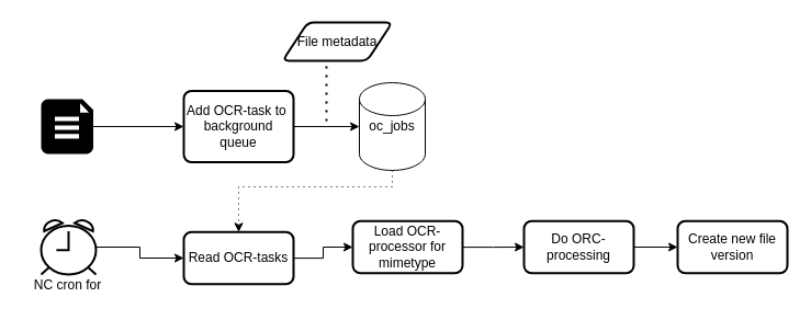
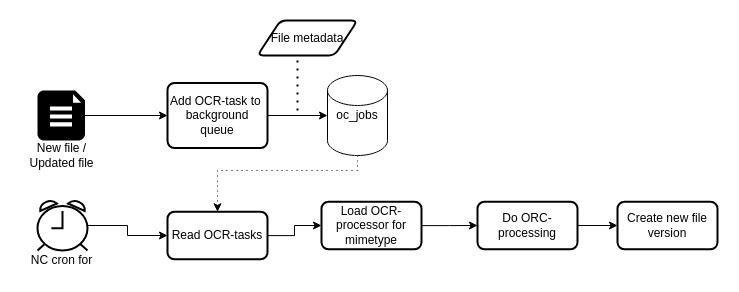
  <mxCell id="0" />
  <mxCell id="1" parent="0" />
  <mxCell id="2" style="edgeStyle=orthogonalEdgeStyle;rounded=0;orthogonalLoop=1;jettySize=auto;html=1;entryX=0.5;entryY=0;entryDx=0;entryDy=0;dashed=1;dashPattern=1 4;" edge="1" parent="1" source="3" target="15"><mxGeometry relative="1" as="geometry"><Array as="points"><mxPoint x="357" y="170" /><mxPoint x="217" y="170" /></Array></mxGeometry></mxCell>
  <mxCell id="3" value="oc_jobs" style="shape=cylinder2;whiteSpace=wrap;html=1;boundedLbl=1;backgroundOutline=1;size=15;" vertex="1" parent="1"><mxGeometry x="327" y="75" width="60" height="80" as="geometry" /></mxCell>
  <mxCell id="4" style="edgeStyle=orthogonalEdgeStyle;rounded=0;orthogonalLoop=1;jettySize=auto;html=1;exitX=1;exitY=0.5;exitDx=0;exitDy=0;exitPerimeter=0;entryX=0;entryY=0.5;entryDx=0;entryDy=0;" edge="1" parent="1" source="5" target="8"><mxGeometry relative="1" as="geometry" /></mxCell>
  <mxCell id="5" value="" style="verticalLabelPosition=bottom;html=1;verticalAlign=top;align=center;strokeColor=none;shape=mxgraph.azure.file_2;pointerEvents=1;fillColor=#000000;" vertex="1" parent="1"><mxGeometry x="37" y="90" width="47.5" height="50" as="geometry" /></mxCell>
+ <mxCell id="6" value="New file /&lt;br&gt;Updated file" style="text;html=1;align=center;verticalAlign=middle;resizable=0;points=[];autosize=1;" vertex="1" parent="1"><mxGeometry x="20.75" y="140" width="80" height="30" as="geometry" /></mxCell>
  <mxCell id="7" style="edgeStyle=orthogonalEdgeStyle;rounded=0;orthogonalLoop=1;jettySize=auto;html=1;exitX=1;exitY=0.5;exitDx=0;exitDy=0;" edge="1" parent="1" source="8" target="3"><mxGeometry relative="1" as="geometry" /></mxCell>
  <mxCell id="8" value="Add OCR-task to&amp;nbsp;&lt;br&gt;background queue" style="rounded=1;whiteSpace=wrap;html=1;absoluteArcSize=1;arcSize=14;strokeWidth=2;fillColor=none;" vertex="1" parent="1"><mxGeometry x="167" y="82.5" width="100" height="65" as="geometry" /></mxCell>
  <mxCell id="9" value="File metadata" style="shape=parallelogram;html=1;strokeWidth=2;perimeter=parallelogramPerimeter;whiteSpace=wrap;rounded=1;arcSize=12;size=0.23;fillColor=none;" vertex="1" parent="1"><mxGeometry x="257" y="20" width="100" height="35" as="geometry" /></mxCell>
  <mxCell id="10" value="" style="endArrow=none;dashed=1;html=1;dashPattern=1 3;strokeWidth=2;entryX=0.4;entryY=1.029;entryDx=0;entryDy=0;entryPerimeter=0;" edge="1" parent="1" target="9"><mxGeometry width="50" height="50" relative="1" as="geometry"><mxPoint x="297" y="110" as="sourcePoint" /><mxPoint x="347" y="140" as="targetPoint" /></mxGeometry></mxCell>
  <mxCell id="11" style="edgeStyle=orthogonalEdgeStyle;rounded=0;orthogonalLoop=1;jettySize=auto;html=1;entryX=0;entryY=0.5;entryDx=0;entryDy=0;" edge="1" parent="1" source="12" target="15"><mxGeometry relative="1" as="geometry" /></mxCell>
  <mxCell id="12" value="" style="html=1;verticalLabelPosition=bottom;align=center;labelBackgroundColor=#ffffff;verticalAlign=top;strokeWidth=2;shadow=0;dashed=0;shape=mxgraph.ios7.icons.alarm_clock;fillColor=none;" vertex="1" parent="1"><mxGeometry x="37" y="200" width="50" height="50" as="geometry" /></mxCell>
  <mxCell id="13" value="NC cron for" style="text;html=1;align=center;verticalAlign=middle;resizable=0;points=[];autosize=1;" vertex="1" parent="1"><mxGeometry x="20.75" y="250" width="80" height="20" as="geometry" /></mxCell>
  <mxCell id="14" style="edgeStyle=orthogonalEdgeStyle;rounded=0;orthogonalLoop=1;jettySize=auto;html=1;entryX=0;entryY=0.5;entryDx=0;entryDy=0;" edge="1" parent="1" source="15" target="17"><mxGeometry relative="1" as="geometry" /></mxCell>
  <mxCell id="15" value="Read OCR-tasks" style="rounded=1;whiteSpace=wrap;html=1;absoluteArcSize=1;arcSize=14;strokeWidth=2;fillColor=none;" vertex="1" parent="1"><mxGeometry x="167" y="211.25" width="100" height="47.5" as="geometry" /></mxCell>
  <mxCell id="16" style="edgeStyle=orthogonalEdgeStyle;rounded=0;orthogonalLoop=1;jettySize=auto;html=1;entryX=0;entryY=0.5;entryDx=0;entryDy=0;" edge="1" parent="1" source="17" target="19"><mxGeometry relative="1" as="geometry" /></mxCell>
  <mxCell id="17" value="Load OCR-processor for mimetype" style="rounded=1;whiteSpace=wrap;html=1;absoluteArcSize=1;arcSize=14;strokeWidth=2;fillColor=none;" vertex="1" parent="1"><mxGeometry x="321" y="201.25" width="100" height="47.5" as="geometry" /></mxCell>
  <mxCell id="18" style="edgeStyle=orthogonalEdgeStyle;rounded=0;orthogonalLoop=1;jettySize=auto;html=1;exitX=1;exitY=0.5;exitDx=0;exitDy=0;entryX=0;entryY=0.5;entryDx=0;entryDy=0;" edge="1" parent="1" source="19" target="20"><mxGeometry relative="1" as="geometry" /></mxCell>
  <mxCell id="19" value="Do ORC-processing" style="rounded=1;whiteSpace=wrap;html=1;absoluteArcSize=1;arcSize=14;strokeWidth=2;fillColor=none;" vertex="1" parent="1"><mxGeometry x="477" y="201.25" width="100" height="47.5" as="geometry" /></mxCell>
  <mxCell id="20" value="Create new file version" style="rounded=1;whiteSpace=wrap;html=1;absoluteArcSize=1;arcSize=14;strokeWidth=2;fillColor=none;" vertex="1" parent="1"><mxGeometry x="617" y="201.25" width="100" height="47.5" as="geometry" /></mxCell>
